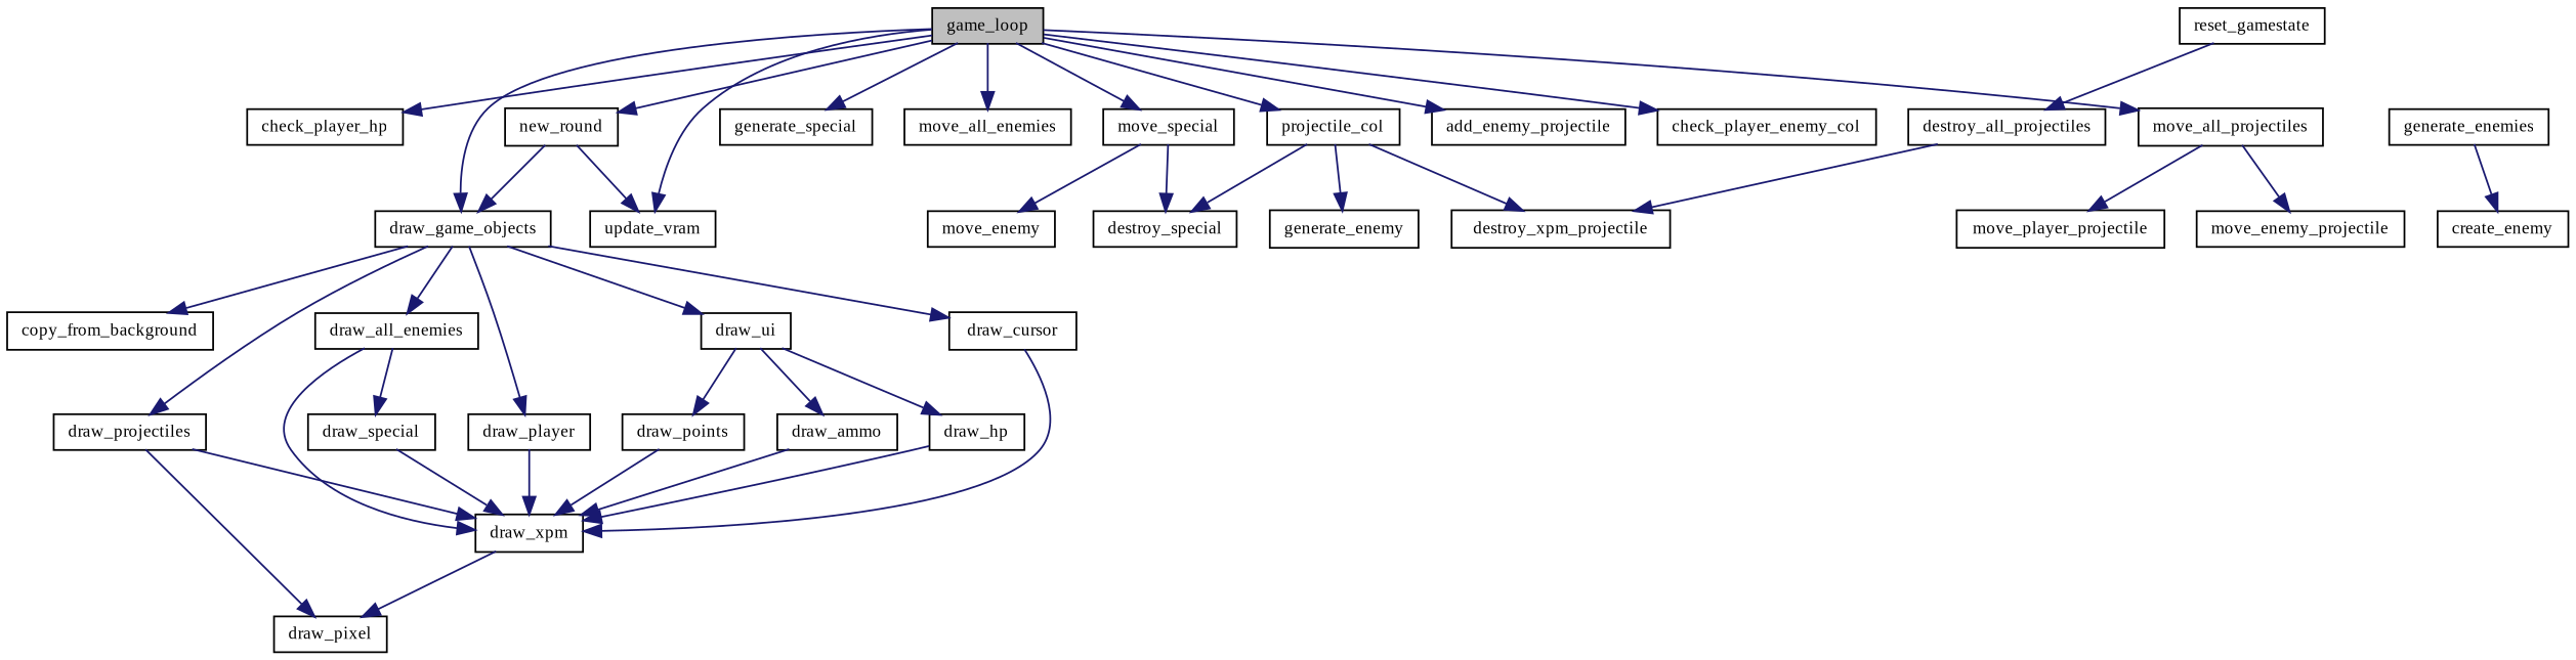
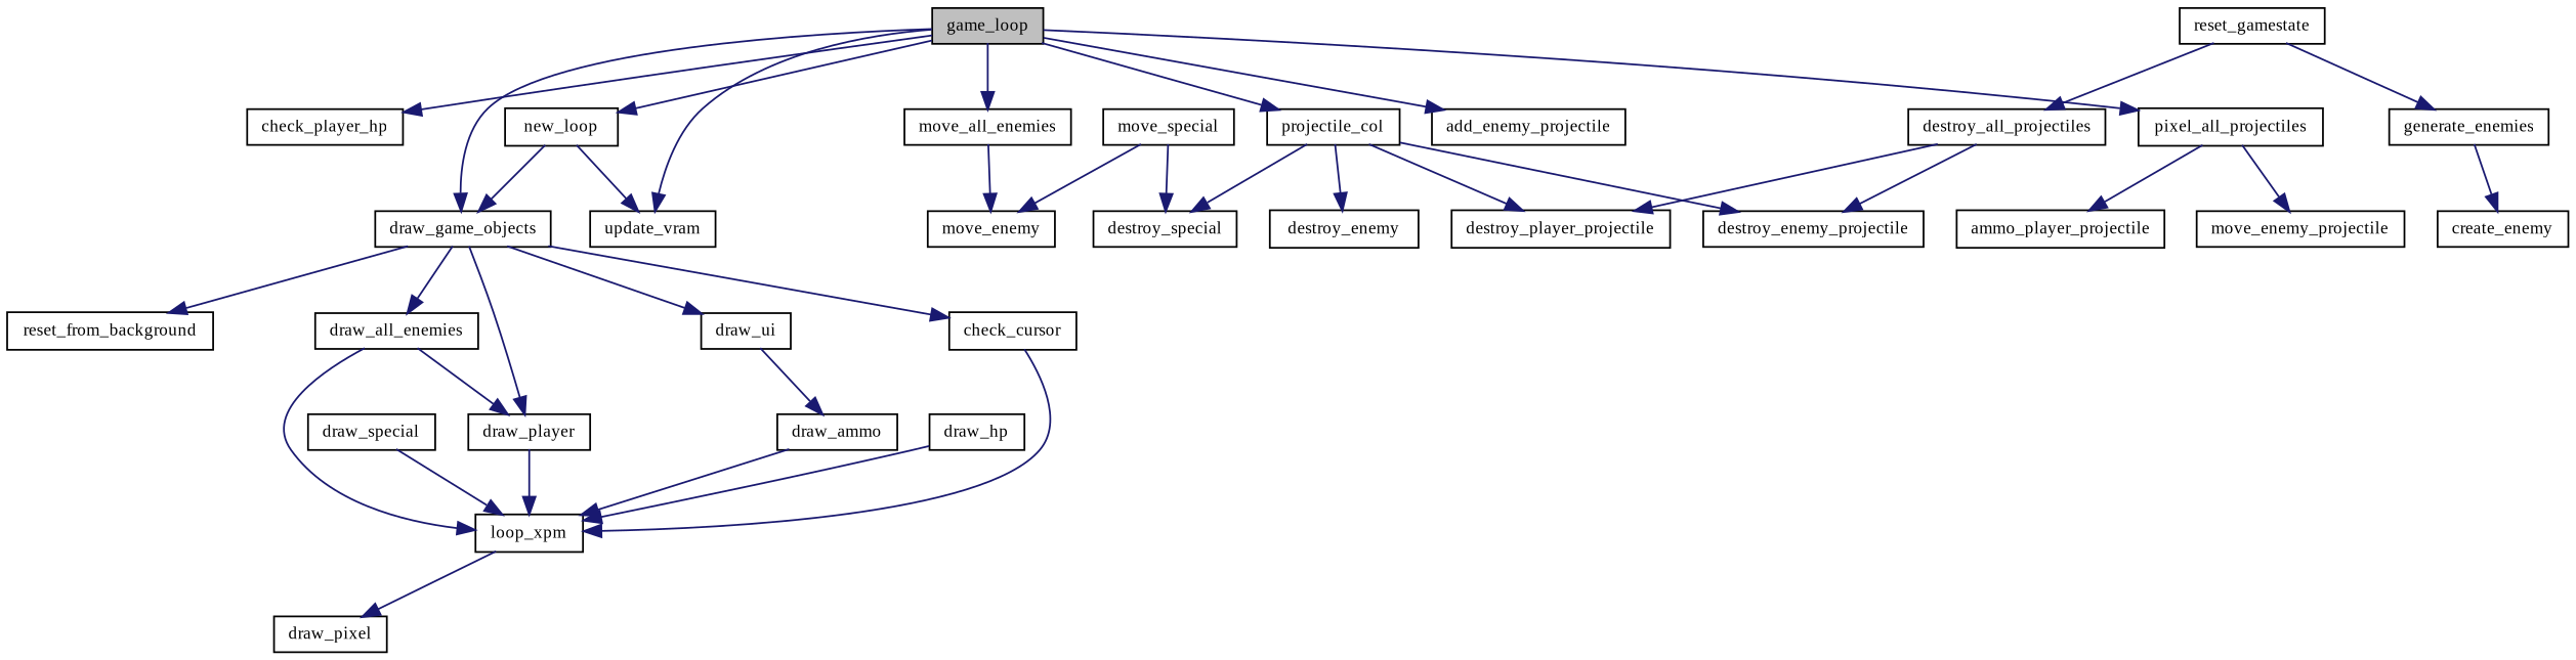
  digraph {
    fontname="Liberation Serif"
    rankdir=TB
    node [color=black fillcolor=white fontname="Liberation Serif" fontsize=10 shape=record style=filled]
    edge [color=midnightblue fontname="Liberation Serif" fontsize=10 labelfontname=Helvetica labelfontsize=10 style=solid]
    n1 [fillcolor=grey75 fontcolor=black height=0.2 label=game_loop width=0.4]
    n2 [height=0.2 label=add_enemy_projectile width=0.4]
-   n3 [height=0.2 label=check_player_enemy_col width=0.4]
    n4 [height=0.2 label=check_player_hp width=0.4]
    n5 [height=0.2 label=draw_game_objects width=0.4]
-   n6 [height=0.2 label=generate_special width=0.4]
    n7 [height=0.2 label=move_all_enemies width=0.4]
-   n8 [height=0.2 label=move_all_projectiles width=0.4]
+   n8 [height=0.2 label=pixel_all_projectiles width=0.4]
    n9 [height=0.2 label=move_special width=0.4]
-   n10 [height=0.2 label=new_round width=0.4]
+   n10 [height=0.2 label=new_loop width=0.4]
    n11 [height=0.2 label=update_vram width=0.4]
    n12 [height=0.2 label=projectile_col width=0.4]
-   n13 [height=0.2 label=copy_from_background width=0.4]
+   n13 [height=0.2 label=reset_from_background width=0.4]
    n14 [height=0.2 label=draw_all_enemies width=0.4]
-   n15 [height=0.2 label=draw_cursor width=0.4]
+   n15 [height=0.2 label=check_cursor width=0.4]
    n16 [height=0.2 label=draw_player width=0.4]
-   n17 [height=0.2 label=draw_projectiles width=0.4]
    n18 [height=0.2 label=draw_ui width=0.4]
    n19 [height=0.2 label=move_enemy width=0.4]
    n20 [height=0.2 label=move_enemy_projectile width=0.4]
-   n21 [height=0.2 label=move_player_projectile width=0.4]
+   n21 [height=0.2 label=ammo_player_projectile width=0.4]
    n22 [height=0.2 label=destroy_special width=0.4]
-   n24 [height=0.2 label=destroy_xpm_projectile width=0.4]
-   n25 [height=0.2 label=generate_enemy width=0.4]
+   n23 [height=0.2 label=destroy_enemy_projectile width=0.4]
+   n24 [height=0.2 label=destroy_player_projectile width=0.4]
+   n25 [height=0.2 label=destroy_enemy width=0.4]
    n26 [height=0.2 label=draw_special width=0.4]
-   n27 [height=0.2 label=draw_xpm width=0.4]
+   n27 [height=0.2 label=loop_xpm width=0.4]
    n28 [height=0.2 label=draw_pixel width=0.4]
    n29 [height=0.2 label=draw_ammo width=0.4]
    n30 [height=0.2 label=draw_hp width=0.4]
-   n31 [height=0.2 label=draw_points width=0.4]
    n32 [height=0.2 label=reset_gamestate width=0.4]
    n33 [height=0.2 label=destroy_all_projectiles width=0.4]
    n34 [height=0.2 label=generate_enemies width=0.4]
    n35 [height=0.2 label=create_enemy width=0.4]
    n1 -> n2
-   n1 -> n3
    n1 -> n4
    n1 -> n5
-   n1 -> n6
    n1 -> n7
    n1 -> n8
-   n1 -> n9
    n1 -> n10
    n1 -> n11
    n1 -> n12
    n5 -> n13
    n5 -> n14
    n5 -> n15
    n5 -> n16
-   n5 -> n17
    n5 -> n18
+   n7 -> n19
    n8 -> n20
    n8 -> n21
    n9 -> n19
    n9 -> n22
    n10 -> n5
    n10 -> n11
    n12 -> n22
+   n12 -> n23
    n12 -> n24
    n12 -> n25
-   n14 -> n26
+   n14 -> n16
    n14 -> n27
    n15 -> n27
    n16 -> n27
-   n17 -> n27
-   n17 -> n28
    n18 -> n29
-   n18 -> n30
-   n18 -> n31
    n26 -> n27
    n27 -> n28
    n29 -> n27
    n30 -> n27
-   n31 -> n27
    n32 -> n33
+   n32 -> n34
+   n33 -> n23
    n33 -> n24
    n34 -> n35
  }
